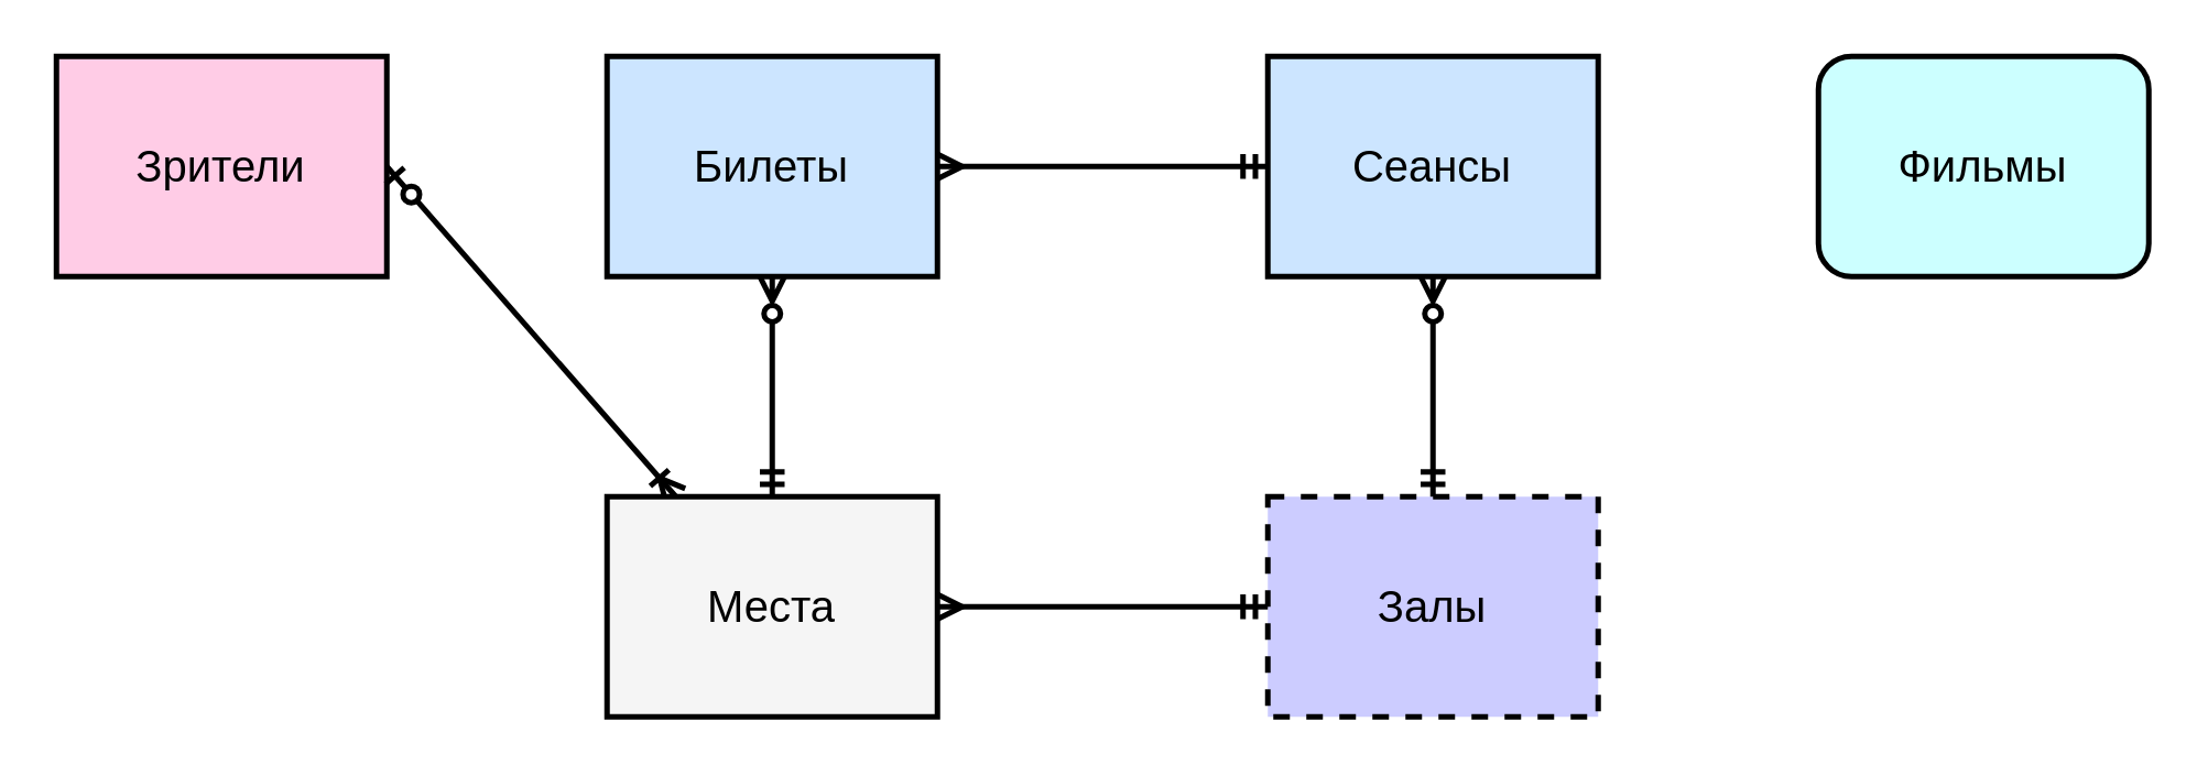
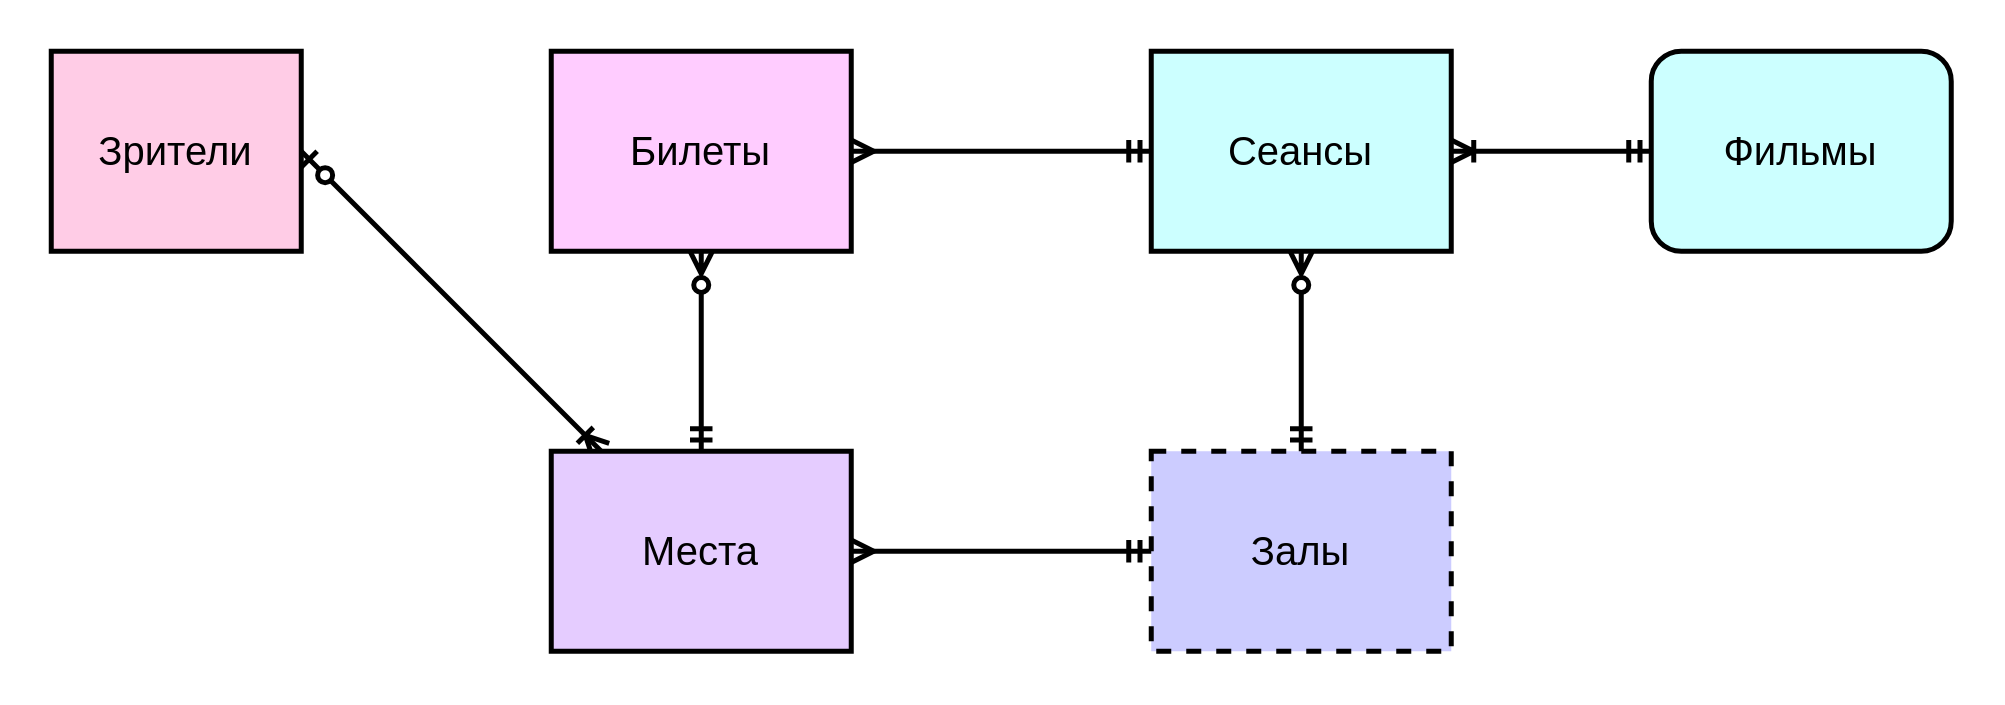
  <mxCell id="0" />
  <mxCell id="1" parent="0" />
- <mxCell id="2" value="&lt;font style=&quot;font-size: 16px;&quot;&gt;Зрители&lt;/font&gt;" style="rounded=0;whiteSpace=wrap;html=1;strokeWidth=2;fillColor=#FFCCE6;" parent="1" vertex="1"><mxGeometry x="20" y="20" width="120" height="80" as="geometry" /></mxCell>
- <mxCell id="3" value="&lt;font style=&quot;font-size: 16px;&quot;&gt;Сеансы&lt;/font&gt;" style="rounded=0;whiteSpace=wrap;html=1;strokeWidth=2;fillColor=#CCE5FF;" parent="1" vertex="1"><mxGeometry x="460" y="20" width="120" height="80" as="geometry" /></mxCell>
+ <mxCell id="2" value="&lt;font style=&quot;font-size: 16px;&quot;&gt;Зрители&lt;/font&gt;" style="rounded=0;whiteSpace=wrap;html=1;strokeWidth=2;fillColor=#FFCCE6;" parent="1" vertex="1"><mxGeometry x="20" y="20" width="100" height="80" as="geometry" /></mxCell>
+ <mxCell id="3" value="&lt;font style=&quot;font-size: 16px;&quot;&gt;Сеансы&lt;/font&gt;" style="rounded=0;whiteSpace=wrap;html=1;strokeWidth=2;fillColor=#ccffff;" parent="1" vertex="1"><mxGeometry x="460" y="20" width="120" height="80" as="geometry" /></mxCell>
  <mxCell id="4" value="&lt;font style=&quot;font-size: 16px;&quot;&gt;Залы&lt;/font&gt;" style="rounded=0;whiteSpace=wrap;html=1;strokeWidth=2;fillColor=#CCCCFF;dashed=1;" parent="1" vertex="1"><mxGeometry x="460" y="180" width="120" height="80" as="geometry" /></mxCell>
- <mxCell id="5" value="&lt;font style=&quot;font-size: 16px;&quot;&gt;Билеты&lt;/font&gt;" style="rounded=0;whiteSpace=wrap;html=1;strokeWidth=2;fillColor=#cce5ff;" parent="1" vertex="1"><mxGeometry x="220" y="20" width="120" height="80" as="geometry" /></mxCell>
+ <mxCell id="5" value="&lt;font style=&quot;font-size: 16px;&quot;&gt;Билеты&lt;/font&gt;" style="rounded=0;whiteSpace=wrap;html=1;strokeWidth=2;fillColor=#FFCCFF;" parent="1" vertex="1"><mxGeometry x="220" y="20" width="120" height="80" as="geometry" /></mxCell>
  <mxCell id="6" value="&lt;font style=&quot;font-size: 16px;&quot;&gt;Фильмы&lt;/font&gt;" style="whiteSpace=wrap;html=1;strokeWidth=2;fillColor=#CCFFFF;direction=east;rounded=1;" parent="1" vertex="1"><mxGeometry x="660" y="20" width="120" height="80" as="geometry" /></mxCell>
  <mxCell id="7" value="" style="endArrow=ERoneToMany;startArrow=ERzeroToOne;html=1;rounded=0;strokeWidth=2;startFill=0;endFill=0;exitX=1;exitY=0.5;exitDx=0;exitDy=0;" parent="1" target="9" edge="1" source="2"><mxGeometry width="50" height="50" relative="1" as="geometry"><mxPoint x="140" y="60" as="sourcePoint" /><mxPoint x="190" y="10" as="targetPoint" /></mxGeometry></mxCell>
- <mxCell id="9" value="&lt;font style=&quot;font-size: 16px;&quot;&gt;Места&lt;/font&gt;" style="rounded=0;whiteSpace=wrap;html=1;fillColor=#f5f5f5;strokeWidth=2;" vertex="1" parent="1"><mxGeometry x="220" y="180" width="120" height="80" as="geometry" /></mxCell>
+ <mxCell id="8" value="" style="endArrow=ERoneToMany;startArrow=ERmandOne;html=1;rounded=0;entryX=1;entryY=0.5;entryDx=0;entryDy=0;strokeWidth=2;startFill=0;endFill=0;exitX=0;exitY=0.5;exitDx=0;exitDy=0;" parent="1" target="3" edge="1" source="6"><mxGeometry width="50" height="50" relative="1" as="geometry"><mxPoint x="470" y="-40" as="sourcePoint" /><mxPoint x="550" y="-110" as="targetPoint" /><Array as="points" /></mxGeometry></mxCell>
+ <mxCell id="9" value="&lt;font style=&quot;font-size: 16px;&quot;&gt;Места&lt;/font&gt;" style="rounded=0;whiteSpace=wrap;html=1;fillColor=#E5CCFF;strokeWidth=2;" vertex="1" parent="1"><mxGeometry x="220" y="180" width="120" height="80" as="geometry" /></mxCell>
  <mxCell id="10" value="" style="endArrow=ERzeroToMany;startArrow=ERmandOne;html=1;rounded=0;exitX=0.5;exitY=0;exitDx=0;exitDy=0;strokeWidth=2;startFill=0;endFill=0;" edge="1" parent="1" source="9"><mxGeometry width="50" height="50" relative="1" as="geometry"><mxPoint x="230" y="150" as="sourcePoint" /><mxPoint x="280" y="100" as="targetPoint" /></mxGeometry></mxCell>
  <mxCell id="11" value="" style="endArrow=ERzeroToMany;startArrow=ERmandOne;html=1;rounded=0;exitX=0.5;exitY=0;exitDx=0;exitDy=0;strokeWidth=2;endFill=0;startFill=0;" edge="1" parent="1" source="4"><mxGeometry width="50" height="50" relative="1" as="geometry"><mxPoint x="470" y="150" as="sourcePoint" /><mxPoint x="520" y="100" as="targetPoint" /></mxGeometry></mxCell>
  <mxCell id="12" value="" style="endArrow=ERmandOne;startArrow=ERmany;html=1;rounded=0;entryX=0;entryY=0.5;entryDx=0;entryDy=0;endSize=6;strokeWidth=2;startFill=0;endFill=0;" edge="1" parent="1" target="4"><mxGeometry width="50" height="50" relative="1" as="geometry"><mxPoint x="340" y="220" as="sourcePoint" /><mxPoint x="390" y="170" as="targetPoint" /></mxGeometry></mxCell>
  <mxCell id="13" value="" style="endArrow=ERmandOne;startArrow=ERmany;html=1;rounded=0;entryX=0;entryY=0.5;entryDx=0;entryDy=0;strokeWidth=2;startFill=0;endFill=0;" edge="1" parent="1" target="3"><mxGeometry width="50" height="50" relative="1" as="geometry"><mxPoint x="340" y="60" as="sourcePoint" /><mxPoint x="390" y="10" as="targetPoint" /></mxGeometry></mxCell>
